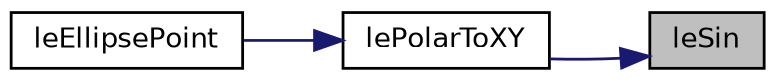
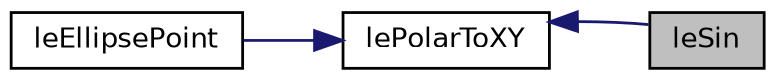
  digraph {
    rankdir=RL
    node [color=black fillcolor=white fontname=Helvetica fontsize=10 shape=record style=filled]
    edge [color=midnightblue dir=back fontname=Helvetica fontsize=10 labelfontname=Helvetica labelfontsize=10 style=solid]
    n1 [fillcolor=grey75 fontcolor=black height=0.2 label=leSin width=0.4]
    n2 [height=0.2 label=lePolarToXY width=0.4]
    n3 [height=0.2 label=leEllipsePoint width=0.4]
-   n1 -> n2
+   n2 -> n1
    n2 -> n3
  }
